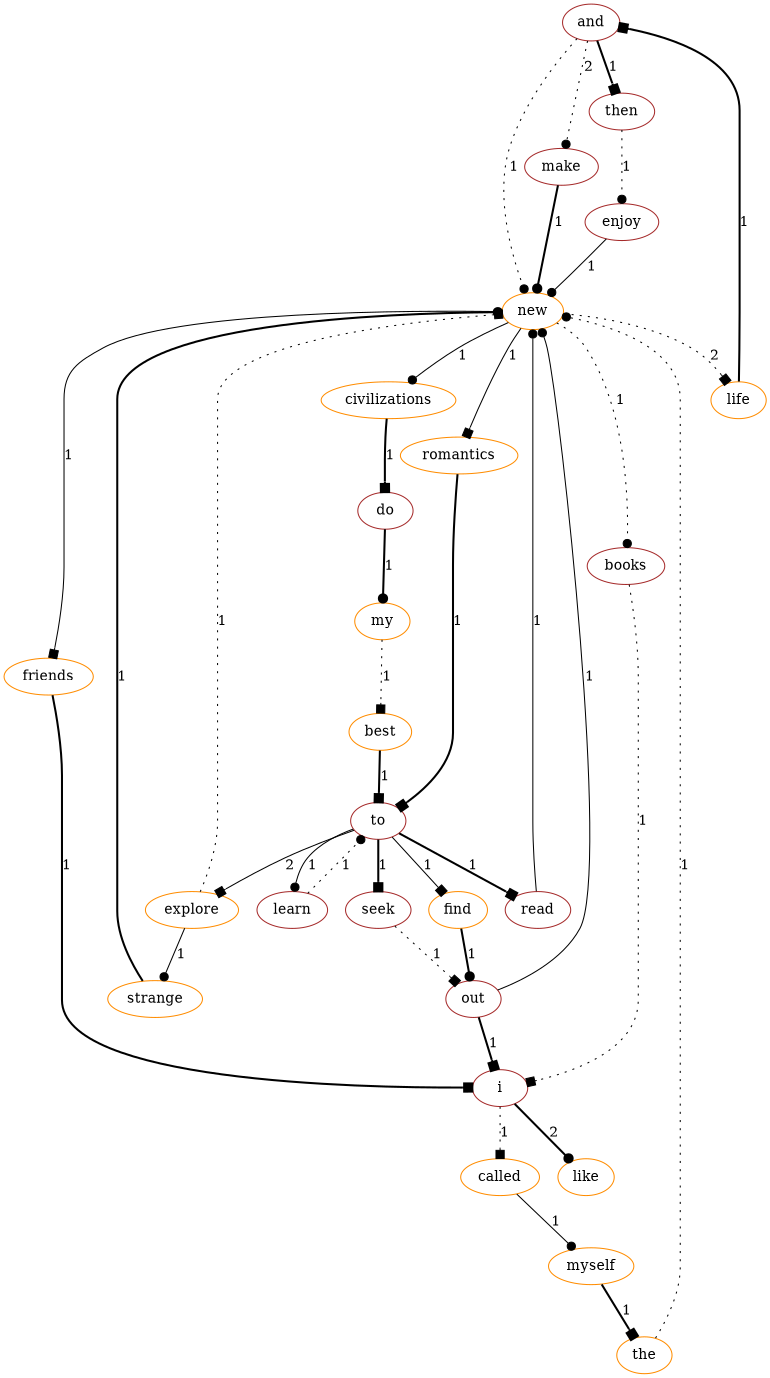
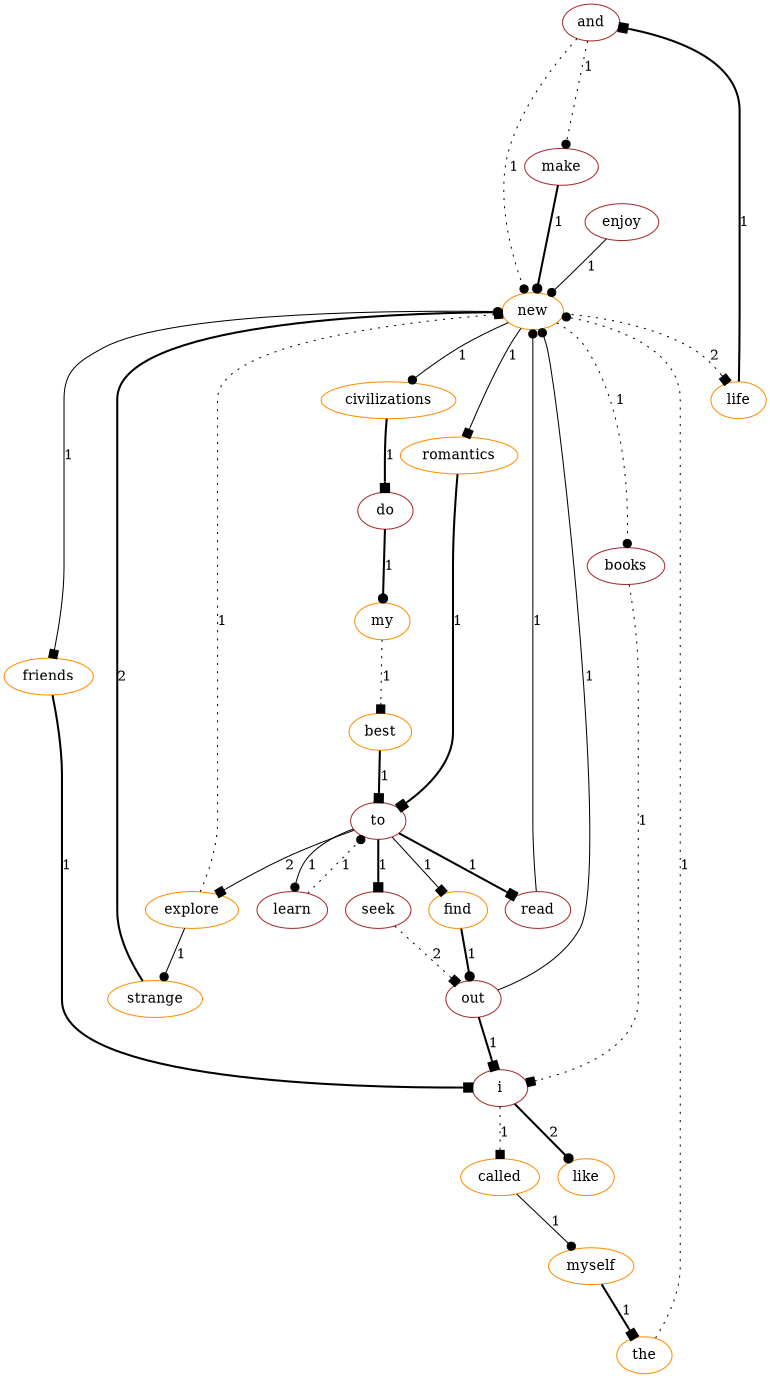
  digraph {
    node [color=darkorange]
    edge [arrowhead=box style=bold]
    and [color=brown]
    new
-   then [color=brown]
    make [color=brown]
    to [color=brown]
    seek [color=brown]
    find
    read [color=brown]
    explore
    learn [color=brown]
    life
    romantics
    civilizations
    books [color=brown]
    friends
    enjoy [color=brown]
    out [color=brown]
    strange
    called
    myself
    the
    do [color=brown]
    i [color=brown]
    best
    my
    like
    and -> new [arrowhead=dot label=1 style=dotted]
-   and -> then [label=1]
-   and -> make [arrowhead=dot label=2 style=dotted]
+   and -> make [arrowhead=dot label=1 style=dotted]
    new -> life [label=2 style=dotted]
    new -> romantics [label=1 style=solid]
    new -> civilizations [arrowhead=dot label=1 style=solid]
    new -> books [arrowhead=dot label=1 style=dotted]
    new -> friends [label=1 style=solid]
-   then -> enjoy [arrowhead=dot label=1 style=dotted]
    make -> new [arrowhead=dot label=1]
    to -> seek [label=1]
    to -> find [label=1 style=solid]
    to -> read [label=1]
    to -> explore [label=2 style=solid]
    to -> learn [arrowhead=dot label=1 style=solid]
-   seek -> out [label=1 style=dotted]
+   seek -> out [label=2 style=dotted]
    find -> out [arrowhead=dot label=1]
    read -> new [arrowhead=dot label=1 style=solid]
    explore -> new [label=1 style=dotted]
    explore -> strange [arrowhead=dot label=1 style=solid]
    learn -> to [arrowhead=dot label=1 style=dotted]
    life -> and [label=1]
    romantics -> to [label=1]
    civilizations -> do [label=1]
    books -> i [label=1 style=dotted]
    friends -> i [label=1]
    enjoy -> new [arrowhead=dot label=1 style=solid]
    out -> new [arrowhead=dot label=1 style=solid]
    out -> i [label=1]
-   strange -> new [arrowhead=dot label=1]
+   strange -> new [arrowhead=dot label=2]
    called -> myself [arrowhead=dot label=1 style=solid]
    myself -> the [label=1]
    the -> new [arrowhead=dot label=1 style=dotted]
    do -> my [arrowhead=dot label=1]
    i -> called [label=1 style=dotted]
    i -> like [arrowhead=dot label=2]
    best -> to [label=1]
    my -> best [label=1 style=dotted]
  }
